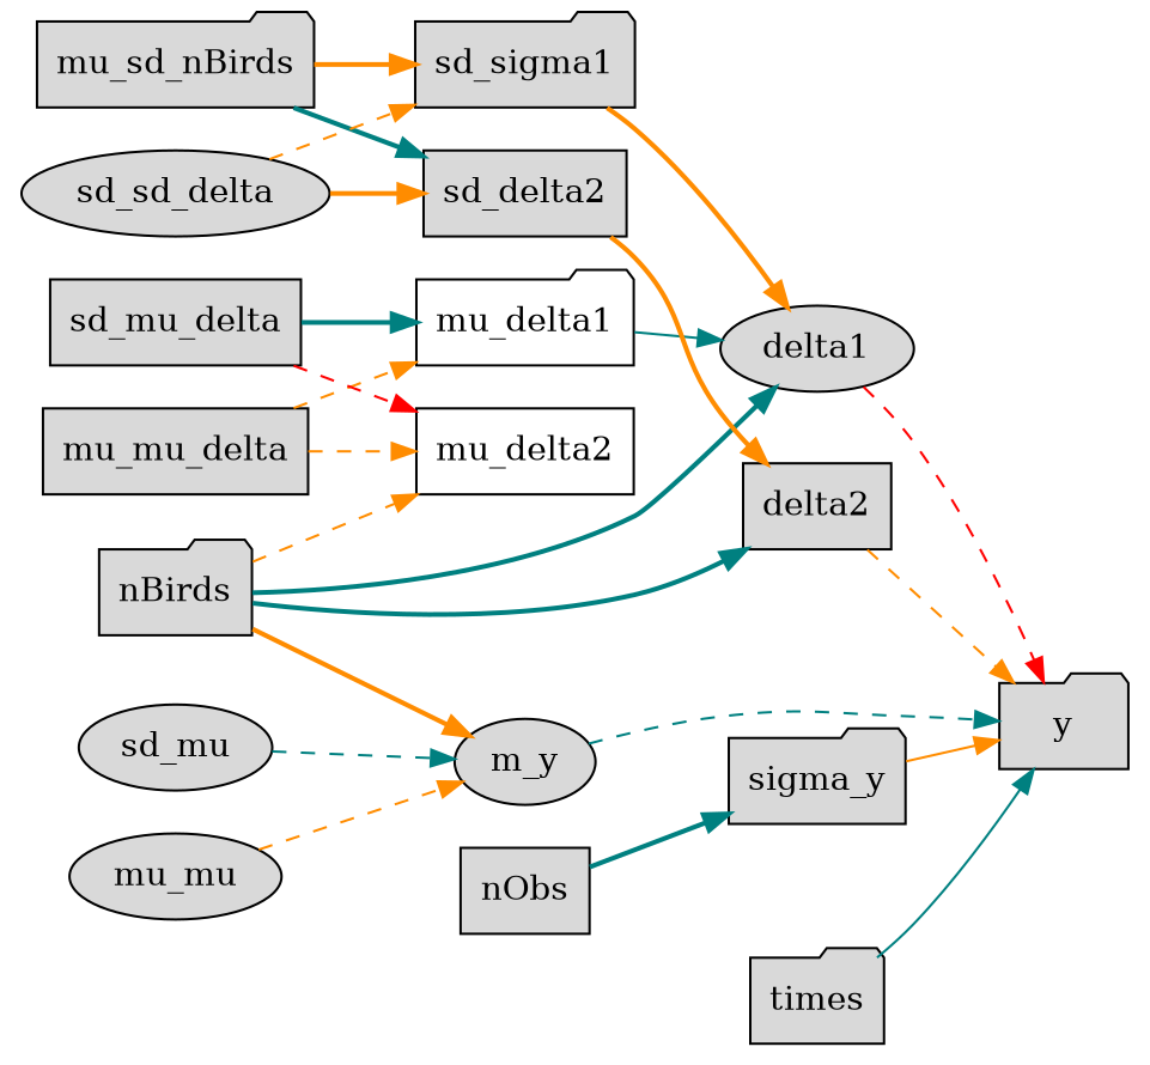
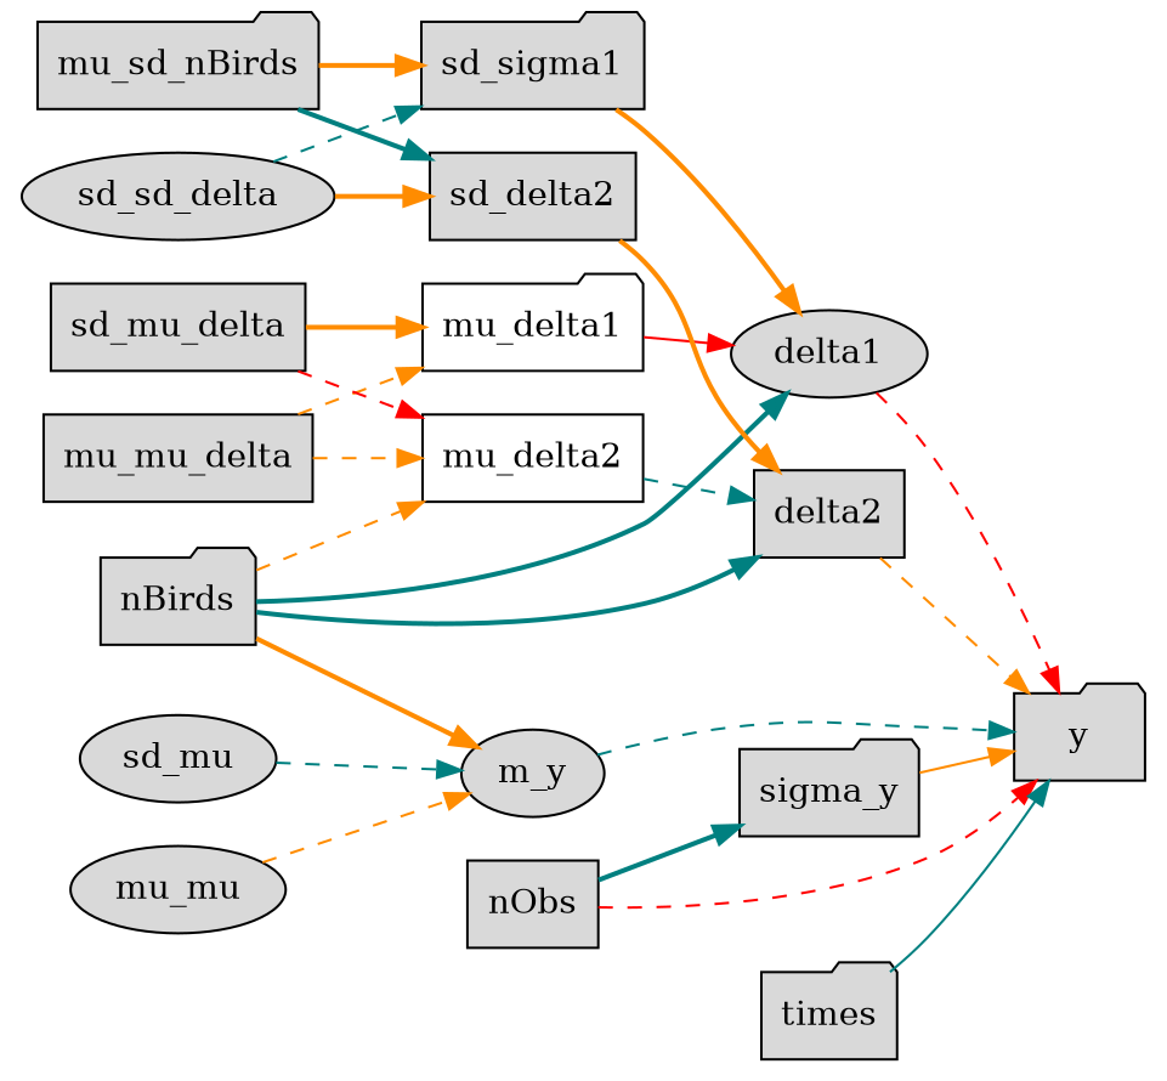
  digraph {
    rankdir=LR
    node [fillcolor=gray85 shape=folder style=filled]
    edge [color=darkorange style=dashed]
    delta1 [shape=ellipse]
    y
    mu_delta1 [fillcolor="" style=""]
    n4 [label=sd_sigma1]
    nBirds
    m_y [shape=ellipse]
    delta2 [shape=box]
    mu_delta2 [shape=box fillcolor="" style=""]
    sigma_y
    nObs [shape=box]
    mu_mu [shape=ellipse]
    sd_mu [shape=ellipse]
    sd_delta2 [shape=box]
    times
    mu_mu_delta [shape=box]
    sd_mu_delta [shape=box]
    n17 [label=mu_sd_nBirds]
    sd_sd_delta [shape=ellipse]
    delta1 -> y [color=red]
-   mu_delta1 -> delta1 [color=teal style=solid]
+   mu_delta1 -> delta1 [color=red style=solid]
    n4 -> delta1 [style=bold]
    nBirds -> delta1 [color=teal style=bold]
    nBirds -> m_y [style=bold]
    nBirds -> delta2 [color=teal style=bold]
    nBirds -> mu_delta2
    m_y -> y [color=teal]
    delta2 -> y
+   mu_delta2 -> delta2 [color=teal]
    sigma_y -> y [style=solid]
+   nObs -> y [color=red]
    nObs -> sigma_y [color=teal style=bold]
    mu_mu -> m_y
    sd_mu -> m_y [color=teal]
    sd_delta2 -> delta2 [style=bold]
    times -> y [color=teal style=solid]
    mu_mu_delta -> mu_delta1
    mu_mu_delta -> mu_delta2
-   sd_mu_delta -> mu_delta1 [color=teal style=bold]
+   sd_mu_delta -> mu_delta1 [style=bold]
    sd_mu_delta -> mu_delta2 [color=red]
    n17 -> n4 [style=bold]
    n17 -> sd_delta2 [color=teal style=bold]
-   sd_sd_delta -> n4
+   sd_sd_delta -> n4 [color=teal]
    sd_sd_delta -> sd_delta2 [style=bold]
  }
